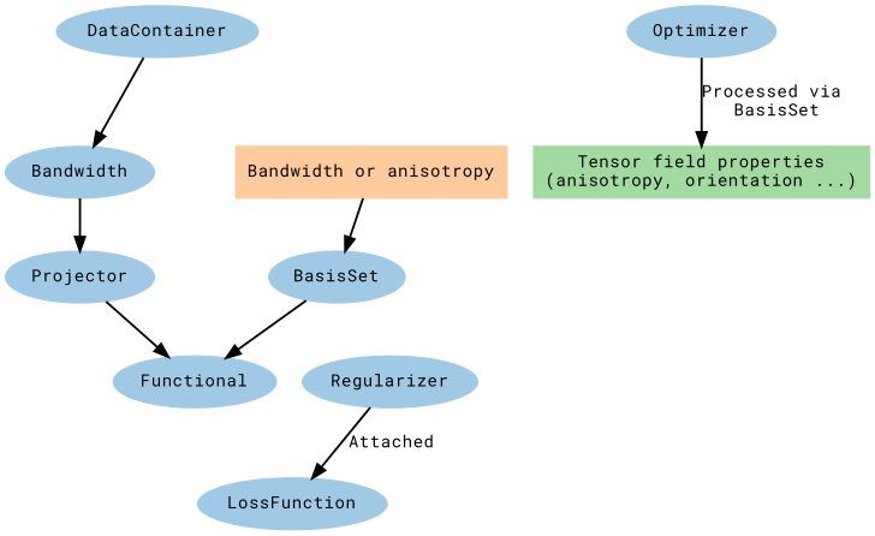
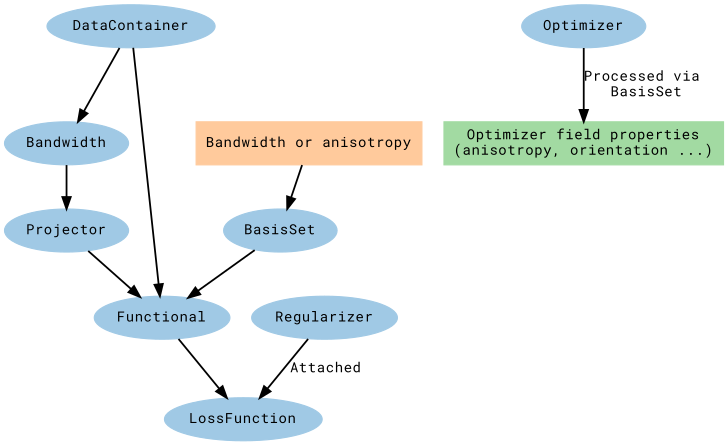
  digraph {
    fontname="Roboto Mono"
    fontsize=12.0
    rankdir=TB
    node [color="#a0c9e5" fontcolor=black fontname="Roboto Mono" fontsize=12.0 shape=ellipse style=filled]
    edge [fontname="Roboto Mono" fontsize=12.0 penwidth=1.5]
    n1 [label=DataContainer]
    n2 [label=Bandwidth]
    n3 [label=Functional]
    n4 [color="#ffca9c" label="Bandwidth or anisotropy" shape=box]
    n5 [label=BasisSet]
    n6 [label=Projector]
    n7 [label=LossFunction]
    n8 [label=Regularizer]
    n9 [label=Optimizer]
-   n10 [color="#a2daa2" label="Tensor field properties\n(anisotropy, orientation ...)" shape=rectangle]
+   n10 [color="#a2daa2" label="Optimizer field properties\n(anisotropy, orientation ...)" shape=rectangle]
    n1 -> n2
+   n1 -> n3
    n2 -> n6
+   n3 -> n7
    n4 -> n5
    n5 -> n3
    n6 -> n3
    n8 -> n7 [label=Attached]
    n9 -> n10 [label="Processed via\n BasisSet"]
  }
